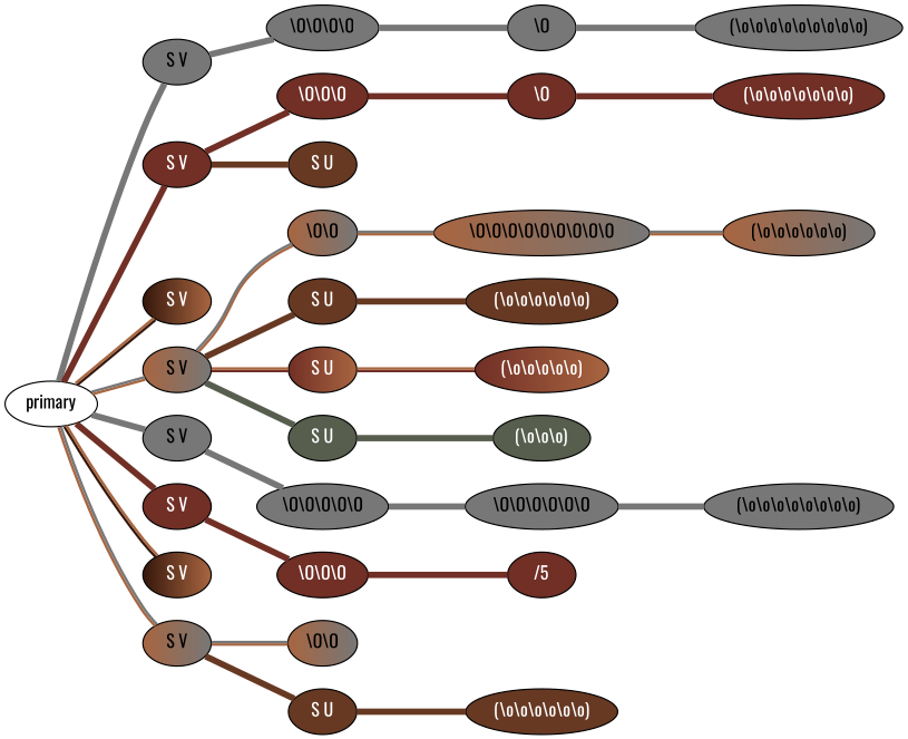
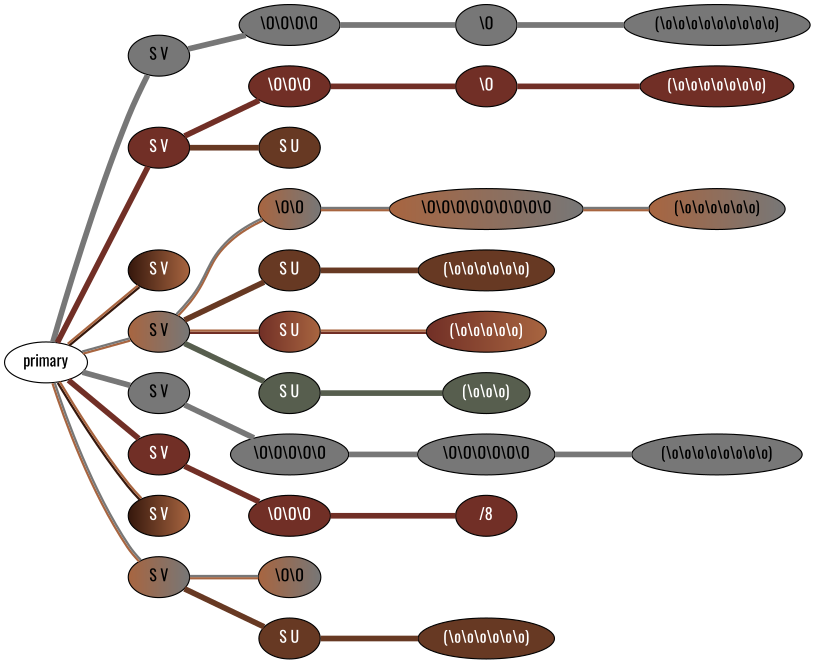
  graph {
    rankdir=LR
    fontname=Oswald
    node [fillcolor="#777777" fontcolor="#ffffff" qtype=knot_node style=filled fontname=Oswald knot_spin=Z]
    edge [color="#777777" penwidth=5 qtype=knot_link fontname=Oswald]
    n1 [fontcolor="#000000" label="S V" pendant_attach=V pendant_colors="#777777" pendant_length=75.0 pendant_ply=S qtype=pendant_node knot_spin=""]
    n2 [fontcolor="#000000" knot_position=15.0 knot_type=S knot_value=4 label="\\O\\O\\O\\O"]
    primary [fillcolor="" fontcolor="" qtype="" style="" knot_spin=""]
    n4 [fillcolor="#712F26" label="S V" pendant_attach=V pendant_colors="#712F26" pendant_length=70.0 pendant_ply=S qtype=pendant_node knot_spin=""]
    n5 [fillcolor="#35170C:#A86540" label="S V" pendant_attach=V pendant_colors="#35170C:#A86540" pendant_length=1.5 pendant_ply=S qtype=pendant_node knot_spin=""]
    n6 [fillcolor="#A86540:#777777" fontcolor="#000000" label="S V" pendant_attach=V pendant_colors="#A86540:#777777" pendant_length=56.0 pendant_ply=S qtype=pendant_node knot_spin=""]
    n7 [fontcolor="#000000" label="S V" pendant_attach=V pendant_colors="#777777" pendant_length=72.0 pendant_ply=S qtype=pendant_node knot_spin=""]
    n8 [fillcolor="#712F26" label="S V" pendant_attach=V pendant_colors="#712F26" pendant_length=69.0 pendant_ply=S qtype=pendant_node knot_spin=""]
    n9 [fillcolor="#35170C:#A86540" label="S V" pendant_attach=V pendant_colors="#35170C:#A86540" pendant_length=0.5 pendant_ply=S qtype=pendant_node knot_spin=""]
    n10 [fillcolor="#A86540:#777777" fontcolor="#000000" label="S V" pendant_attach=V pendant_colors="#A86540:#777777" pendant_length=14.5 pendant_ply=S qtype=pendant_node knot_spin=""]
    n11 [fontcolor="#000000" knot_position=23.0 knot_type=S knot_value=1 label="\\O"]
    n12 [fontcolor="#000000" knot_position=31.0 knot_type=L knot_value=9 label="(\\o\\o\\o\\o\\o\\o\\o\\o\\o)"]
    n13 [fillcolor="#712F26" knot_position=14.0 knot_type=S knot_value=3 label="\\O\\O\\O"]
    n14 [fillcolor="#673923" label="S U" pendant_attach=U pendant_colors="#673923" pendant_length=3.5 pendant_ply=S qtype=pendant_node knot_spin=""]
    n15 [fillcolor="#712F26" knot_position=22.0 knot_type=S knot_value=1 label="\\O"]
    n16 [fillcolor="#712F26" knot_position=30.0 knot_type=L knot_value=7 label="(\\o\\o\\o\\o\\o\\o\\o)"]
    n17 [fillcolor="#A86540:#777777" fontcolor="#000000" knot_position=14.0 knot_type=S knot_value=2 label="\\O\\O"]
    n18 [fillcolor="#673923" label="S U" pendant_attach=U pendant_colors="#673923" pendant_length=60.0 pendant_ply=S qtype=pendant_node knot_spin=""]
    n19 [fillcolor="#712F26:#A86540" label="S U" pendant_attach=U pendant_colors="#712F26:#A86540" pendant_length=75.0 pendant_ply=S qtype=pendant_node knot_spin=""]
    n20 [fillcolor="#575E4E" label="S U" pendant_attach=U pendant_colors="#575E4E" pendant_length=32.0 pendant_ply=S qtype=pendant_node knot_spin=""]
    n21 [fillcolor="#A86540:#777777" fontcolor="#000000" knot_position=23.5 knot_type=S knot_value=9 label="\\O\\O\\O\\O\\O\\O\\O\\O\\O"]
    n22 [fillcolor="#A86540:#777777" fontcolor="#000000" knot_position=28.5 knot_type=L knot_value=6 label="(\\o\\o\\o\\o\\o\\o)"]
    n23 [fillcolor="#673923" knot_position=27.0 knot_type=L knot_value=6 label="(\\o\\o\\o\\o\\o\\o)"]
    n24 [fillcolor="#712F26:#A86540" knot_position=28.5 knot_type=L knot_value=5 label="(\\o\\o\\o\\o\\o)"]
    n25 [fillcolor="#575E4E" knot_position=26.5 knot_type=L knot_value=3 label="(\\o\\o\\o)"]
    n26 [fontcolor="#000000" knot_position=15.0 knot_type=S knot_value=5 label="\\O\\O\\O\\O\\O"]
    n27 [fontcolor="#000000" knot_position=22.0 knot_type=S knot_value=6 label="\\O\\O\\O\\O\\O\\O"]
    n28 [fontcolor="#000000" knot_position=30.0 knot_type=L knot_value=8 label="(\\o\\o\\o\\o\\o\\o\\o\\o)"]
    n29 [fillcolor="#712F26" knot_position=14.0 knot_type=S knot_value=3 label="\\O\\O\\O"]
-   n30 [fillcolor="#712F26" knot_position=30.0 knot_spin=S knot_type=E knot_value=1 label="/5"]
+   n30 [fillcolor="#712F26" knot_position=30.0 knot_spin=S knot_type=E knot_value=1 label="/8"]
    n31 [fillcolor="#A86540:#777777" fontcolor="#000000" knot_position=14.0 knot_type=S knot_value=2 label="\\O\\O"]
    n32 [fillcolor="#673923" label="S U" pendant_attach=U pendant_colors="#673923" pendant_length=54.0 pendant_ply=S qtype=pendant_node knot_spin=""]
    n33 [fillcolor="#673923" knot_position=28.0 knot_type=L knot_value=6 label="(\\o\\o\\o\\o\\o\\o)"]
    n1 -- n2
    n2 -- n11
    primary -- n1 [qtype=pendant_link]
    primary -- n4 [color="#712F26" qtype=pendant_link]
    primary -- n5 [color="#35170C:#A86540" penwidth=2 qtype=pendant_link]
    primary -- n6 [color="#A86540:#777777" penwidth=2 qtype=pendant_link]
    primary -- n7 [qtype=pendant_link]
    primary -- n8 [color="#712F26" qtype=pendant_link]
    primary -- n9 [color="#35170C:#A86540" penwidth=2 qtype=pendant_link]
    primary -- n10 [color="#A86540:#777777" penwidth=2 qtype=pendant_link]
    n4 -- n13 [color="#712F26"]
    n4 -- n14 [color="#673923" qtype=pendant_link]
    n6 -- n17 [color="#A86540:#777777" penwidth=2]
    n6 -- n18 [color="#673923" qtype=pendant_link]
    n6 -- n19 [color="#712F26:#A86540" penwidth=2 qtype=pendant_link]
    n6 -- n20 [color="#575E4E" qtype=pendant_link]
    n7 -- n26
    n8 -- n29 [color="#712F26"]
    n10 -- n31 [color="#A86540:#777777" penwidth=2]
    n10 -- n32 [color="#673923" qtype=pendant_link]
    n11 -- n12
    n13 -- n15 [color="#712F26"]
    n15 -- n16 [color="#712F26"]
    n17 -- n21 [color="#A86540:#777777" penwidth=2]
    n18 -- n23 [color="#673923"]
    n19 -- n24 [color="#712F26:#A86540" penwidth=2]
    n20 -- n25 [color="#575E4E"]
    n21 -- n22 [color="#A86540:#777777" penwidth=2]
    n26 -- n27
    n27 -- n28
    n29 -- n30 [color="#712F26"]
    n32 -- n33 [color="#673923"]
  }
